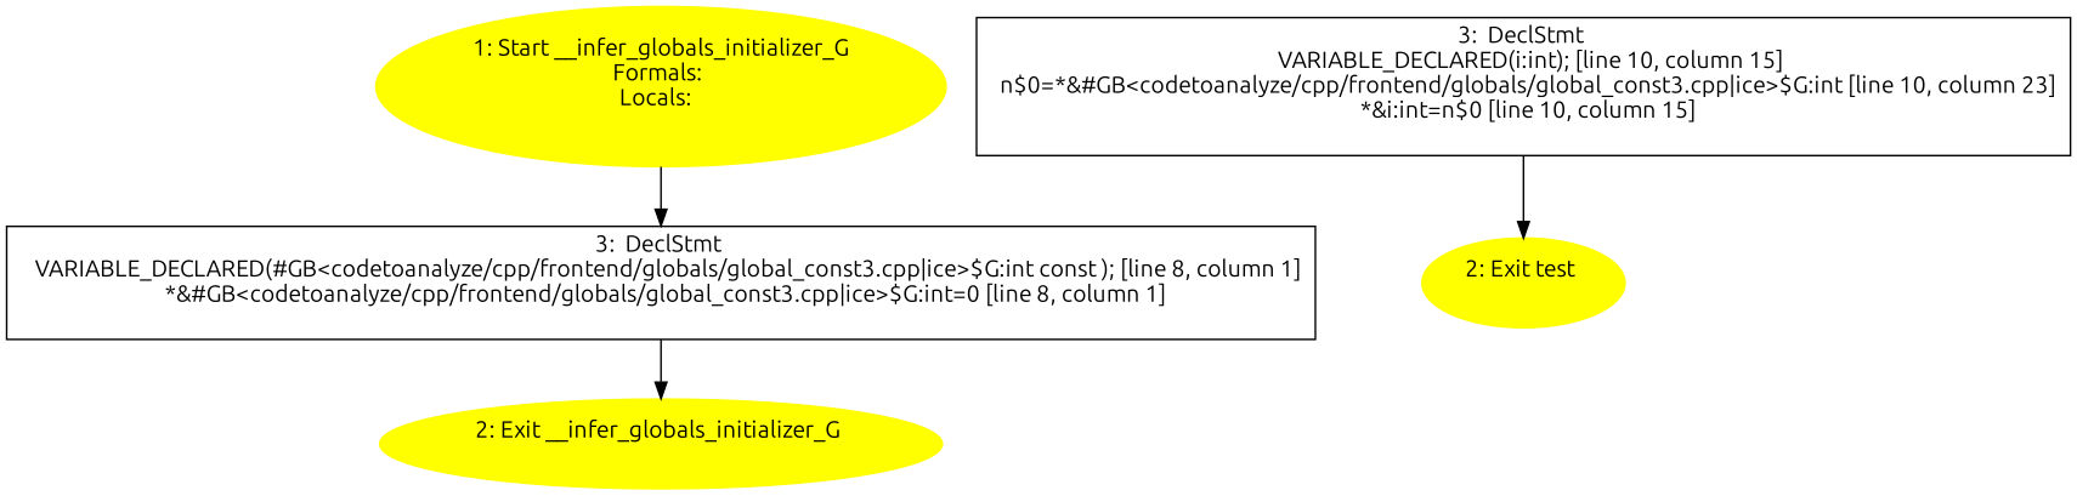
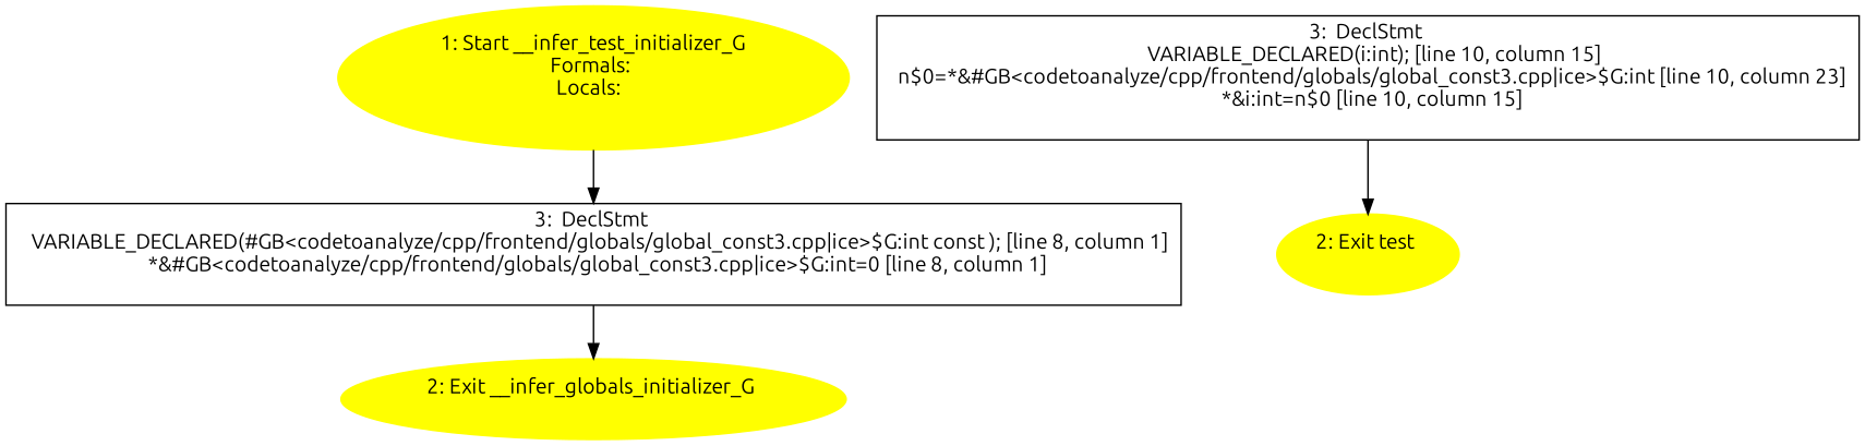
  digraph {
    fontname=Ubuntu
    node [color=yellow fontname=Ubuntu style=filled]
    edge [fontname=Ubuntu]
-   n1 [label="1: Start __infer_globals_initializer_G\nFormals: \nLocals:  \n  "]
+   n1 [label="1: Start __infer_test_initializer_G\nFormals: \nLocals:  \n  "]
    n2 [label="3:  DeclStmt \n   VARIABLE_DECLARED(#GB<codetoanalyze/cpp/frontend/globals/global_const3.cpp|ice>$G:int const ); [line 8, column 1]\n  *&#GB<codetoanalyze/cpp/frontend/globals/global_const3.cpp|ice>$G:int=0 [line 8, column 1]\n " shape=box color="" style=""]
    n3 [label="2: Exit __infer_globals_initializer_G \n  "]
    n4 [label="3:  DeclStmt \n   VARIABLE_DECLARED(i:int); [line 10, column 15]\n  n$0=*&#GB<codetoanalyze/cpp/frontend/globals/global_const3.cpp|ice>$G:int [line 10, column 23]\n  *&i:int=n$0 [line 10, column 15]\n " shape=box color="" style=""]
    n5 [label="2: Exit test \n  "]
    n1 -> n2
    n2 -> n3
    n4 -> n5
  }
